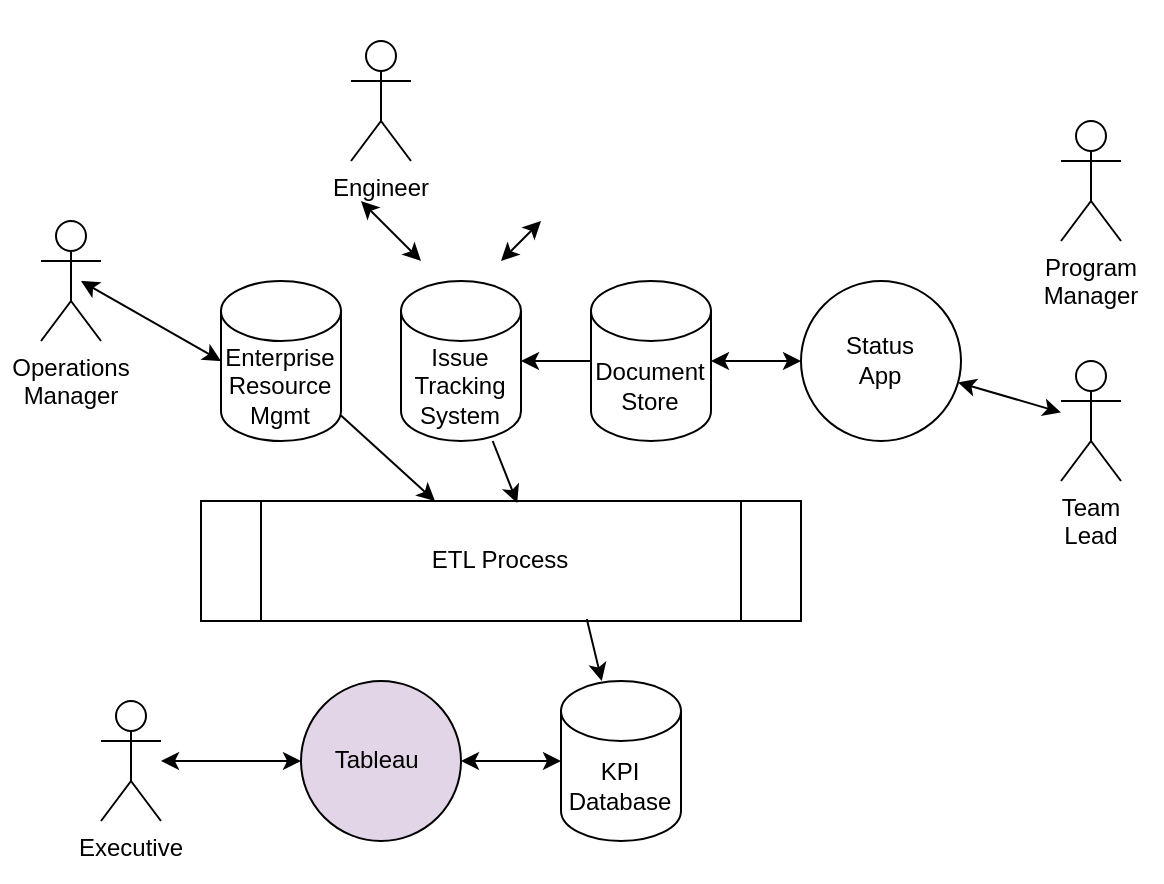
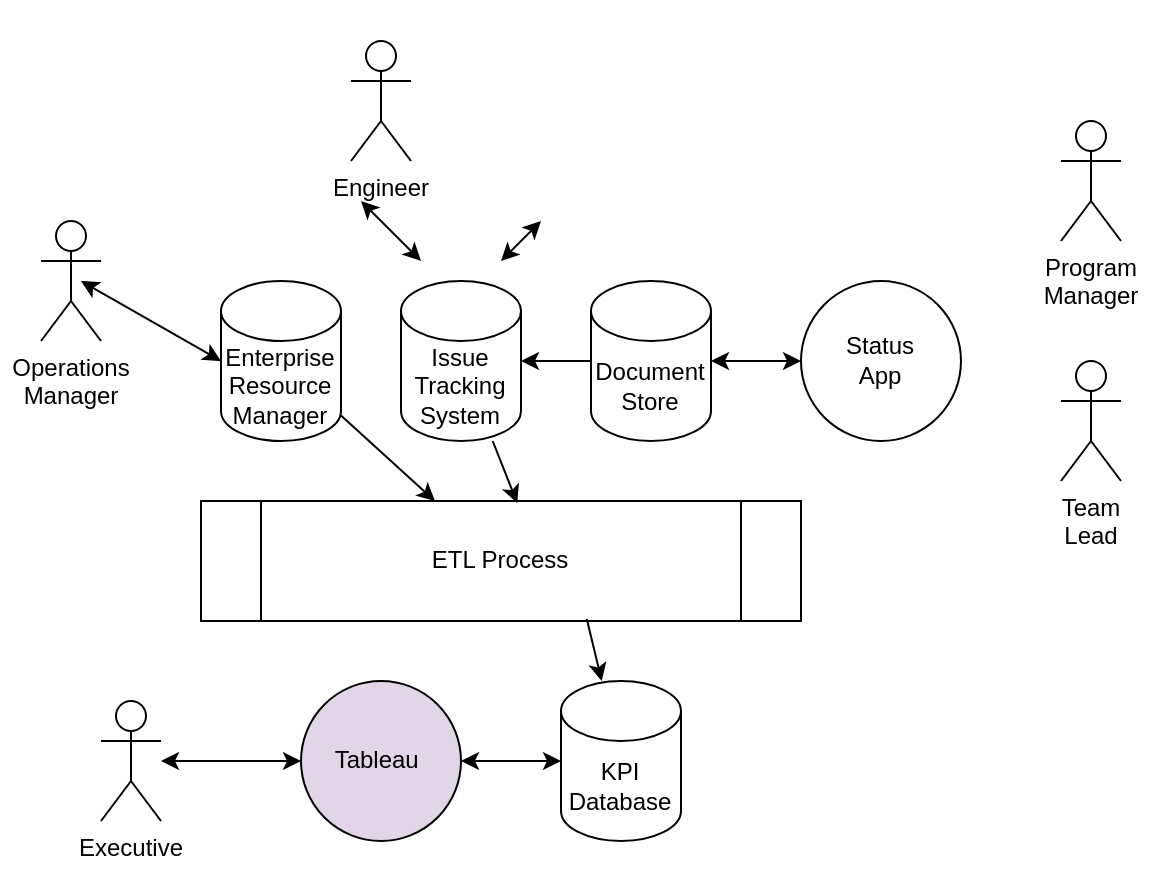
  <mxCell id="0" />
  <mxCell id="1" parent="0" />
  <mxCell id="2" value="Executive" style="shape=umlActor;verticalLabelPosition=bottom;verticalAlign=top;html=1;outlineConnect=0;" vertex="1" parent="1"><mxGeometry x="50" y="350" width="30" height="60" as="geometry" /></mxCell>
- <mxCell id="3" value="Enterprise&lt;br&gt;Resource&lt;br&gt;Mgmt" style="shape=cylinder3;whiteSpace=wrap;html=1;boundedLbl=1;backgroundOutline=1;size=15;" vertex="1" parent="1"><mxGeometry x="110" y="140" width="60" height="80" as="geometry" /></mxCell>
+ <mxCell id="3" value="Enterprise&lt;br&gt;Resource&lt;br&gt;Manager" style="shape=cylinder3;whiteSpace=wrap;html=1;boundedLbl=1;backgroundOutline=1;size=15;" vertex="1" parent="1"><mxGeometry x="110" y="140" width="60" height="80" as="geometry" /></mxCell>
  <mxCell id="4" value="Issue&lt;br&gt;Tracking&lt;br&gt;System" style="shape=cylinder3;whiteSpace=wrap;html=1;boundedLbl=1;backgroundOutline=1;size=15;" vertex="1" parent="1"><mxGeometry x="200" y="140" width="60" height="80" as="geometry" /></mxCell>
  <mxCell id="5" value="Document&lt;br&gt;Store" style="shape=cylinder3;whiteSpace=wrap;html=1;boundedLbl=1;backgroundOutline=1;size=15;" vertex="1" parent="1"><mxGeometry x="295" y="140" width="60" height="80" as="geometry" /></mxCell>
  <mxCell id="6" value="ETL Process" style="shape=process;whiteSpace=wrap;html=1;backgroundOutline=1;" vertex="1" parent="1"><mxGeometry x="100" y="250" width="300" height="60" as="geometry" /></mxCell>
  <mxCell id="7" value="KPI&lt;br&gt;Database" style="shape=cylinder3;whiteSpace=wrap;html=1;boundedLbl=1;backgroundOutline=1;size=15;" vertex="1" parent="1"><mxGeometry x="280" y="340" width="60" height="80" as="geometry" /></mxCell>
  <mxCell id="8" value="" style="endArrow=classic;html=1;" edge="1" parent="1" source="3" target="6"><mxGeometry width="50" height="50" relative="1" as="geometry"><mxPoint x="270" y="350" as="sourcePoint" /><mxPoint x="320" y="300" as="targetPoint" /></mxGeometry></mxCell>
  <mxCell id="9" value="" style="endArrow=classic;html=1;entryX=0.527;entryY=0.017;entryDx=0;entryDy=0;entryPerimeter=0;" edge="1" parent="1" source="4" target="6"><mxGeometry width="50" height="50" relative="1" as="geometry"><mxPoint x="270" y="350" as="sourcePoint" /><mxPoint x="320" y="300" as="targetPoint" /></mxGeometry></mxCell>
  <mxCell id="10" value="" style="endArrow=classic;html=1;" edge="1" parent="1" source="5" target="4"><mxGeometry width="50" height="50" relative="1" as="geometry"><mxPoint x="270" y="350" as="sourcePoint" /><mxPoint x="320" y="300" as="targetPoint" /></mxGeometry></mxCell>
  <mxCell id="11" value="" style="endArrow=classic;html=1;exitX=0.643;exitY=0.983;exitDx=0;exitDy=0;exitPerimeter=0;" edge="1" parent="1" source="6" target="7"><mxGeometry width="50" height="50" relative="1" as="geometry"><mxPoint x="270" y="350" as="sourcePoint" /><mxPoint x="320" y="300" as="targetPoint" /></mxGeometry></mxCell>
  <mxCell id="12" value="Tableau&amp;nbsp;" style="ellipse;whiteSpace=wrap;html=1;aspect=fixed;fillColor=#e1d5e7;" vertex="1" parent="1"><mxGeometry x="150" y="340" width="80" height="80" as="geometry" /></mxCell>
  <mxCell id="13" value="" style="endArrow=classic;startArrow=classic;html=1;" edge="1" parent="1" source="12" target="7"><mxGeometry width="50" height="50" relative="1" as="geometry"><mxPoint x="270" y="340" as="sourcePoint" /><mxPoint x="320" y="290" as="targetPoint" /></mxGeometry></mxCell>
  <mxCell id="14" value="" style="endArrow=classic;startArrow=classic;html=1;" edge="1" parent="1" source="2" target="12"><mxGeometry width="50" height="50" relative="1" as="geometry"><mxPoint x="270" y="340" as="sourcePoint" /><mxPoint x="320" y="290" as="targetPoint" /></mxGeometry></mxCell>
  <mxCell id="15" value="Team&lt;br&gt;Lead" style="shape=umlActor;verticalLabelPosition=bottom;verticalAlign=top;html=1;outlineConnect=0;" vertex="1" parent="1"><mxGeometry x="530" y="180" width="30" height="60" as="geometry" /></mxCell>
  <mxCell id="16" value="Status&lt;br&gt;App" style="ellipse;whiteSpace=wrap;html=1;aspect=fixed;" vertex="1" parent="1"><mxGeometry x="400" y="140" width="80" height="80" as="geometry" /></mxCell>
- <mxCell id="17" value="" style="endArrow=classic;startArrow=classic;html=1;" edge="1" parent="1" source="16" target="15"><mxGeometry width="50" height="50" relative="1" as="geometry"><mxPoint x="270" y="340" as="sourcePoint" /><mxPoint x="320" y="290" as="targetPoint" /></mxGeometry></mxCell>
  <mxCell id="18" value="" style="endArrow=classic;startArrow=classic;html=1;" edge="1" parent="1" source="5" target="16"><mxGeometry width="50" height="50" relative="1" as="geometry"><mxPoint x="270" y="330" as="sourcePoint" /><mxPoint x="320" y="280" as="targetPoint" /></mxGeometry></mxCell>
  <mxCell id="19" value="Program&lt;br&gt;Manager" style="shape=umlActor;verticalLabelPosition=bottom;verticalAlign=top;html=1;outlineConnect=0;" vertex="1" parent="1"><mxGeometry x="530" y="60" width="30" height="60" as="geometry" /></mxCell>
  <mxCell id="20" value="Operations&lt;br&gt;Manager" style="shape=umlActor;verticalLabelPosition=bottom;verticalAlign=top;html=1;outlineConnect=0;" vertex="1" parent="1"><mxGeometry x="20" y="110" width="30" height="60" as="geometry" /></mxCell>
  <mxCell id="21" value="" style="endArrow=classic;startArrow=classic;html=1;entryX=0;entryY=0.5;entryDx=0;entryDy=0;entryPerimeter=0;" edge="1" parent="1" target="3"><mxGeometry width="50" height="50" relative="1" as="geometry"><mxPoint x="40" y="140" as="sourcePoint" /><mxPoint x="120" y="170" as="targetPoint" /></mxGeometry></mxCell>
  <mxCell id="22" value="Engineer" style="shape=umlActor;verticalLabelPosition=bottom;verticalAlign=top;html=1;outlineConnect=0;" vertex="1" parent="1"><mxGeometry x="175" y="20" width="30" height="60" as="geometry" /></mxCell>
  <mxCell id="23" value="" style="endArrow=classic;startArrow=classic;html=1;" edge="1" parent="1"><mxGeometry width="50" height="50" relative="1" as="geometry"><mxPoint x="180" y="100" as="sourcePoint" /><mxPoint x="210" y="130" as="targetPoint" /></mxGeometry></mxCell>
  <mxCell id="24" value="" style="endArrow=classic;startArrow=classic;html=1;" edge="1" parent="1"><mxGeometry width="50" height="50" relative="1" as="geometry"><mxPoint x="270" y="110" as="sourcePoint" /><mxPoint x="250" y="130" as="targetPoint" /></mxGeometry></mxCell>
